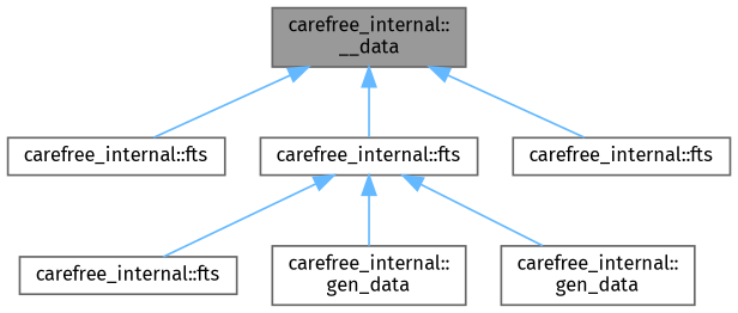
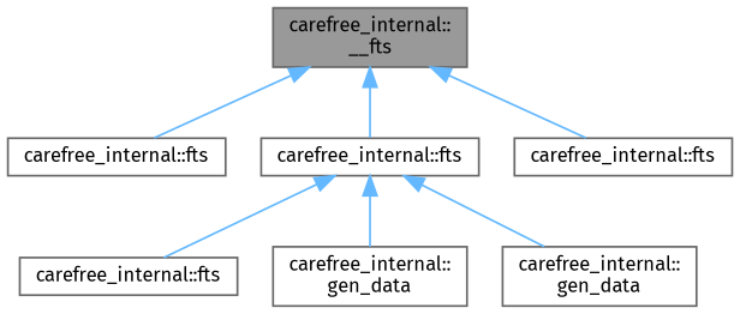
  digraph {
    rankdir=TB
    fontname="Fira Sans"
    node [color=grey40 fillcolor=white fontname="Fira Sans" fontsize=10 shape=box style=filled]
    edge [color=steelblue1 dir=back fontname="Fira Sans" fontsize=10 labelfontname=Helvetica labelfontsize=10 style=solid]
-   n1 [color=gray40 fillcolor=grey60 fontcolor=black height=0.2 label="carefree_internal::\l__data" width=0.4]
+   n1 [color=gray40 fillcolor=grey60 fontcolor=black height=0.2 label="carefree_internal::\l__fts" width=0.4]
    n2 [height=0.2 label="carefree_internal::fts" width=0.4]
    n3 [height=0.2 label="carefree_internal::fts" width=0.4]
    n4 [height=0.2 label="carefree_internal::fts" width=0.4]
    n5 [height=0.2 label="carefree_internal::fts" width=0.4]
    n6 [height=0.2 label="carefree_internal::\lgen_data" width=0.4]
    n7 [height=0.2 label="carefree_internal::\lgen_data" width=0.4]
    n1 -> n2
    n1 -> n3
    n1 -> n4
    n3 -> n5
    n3 -> n6
    n3 -> n7
  }
